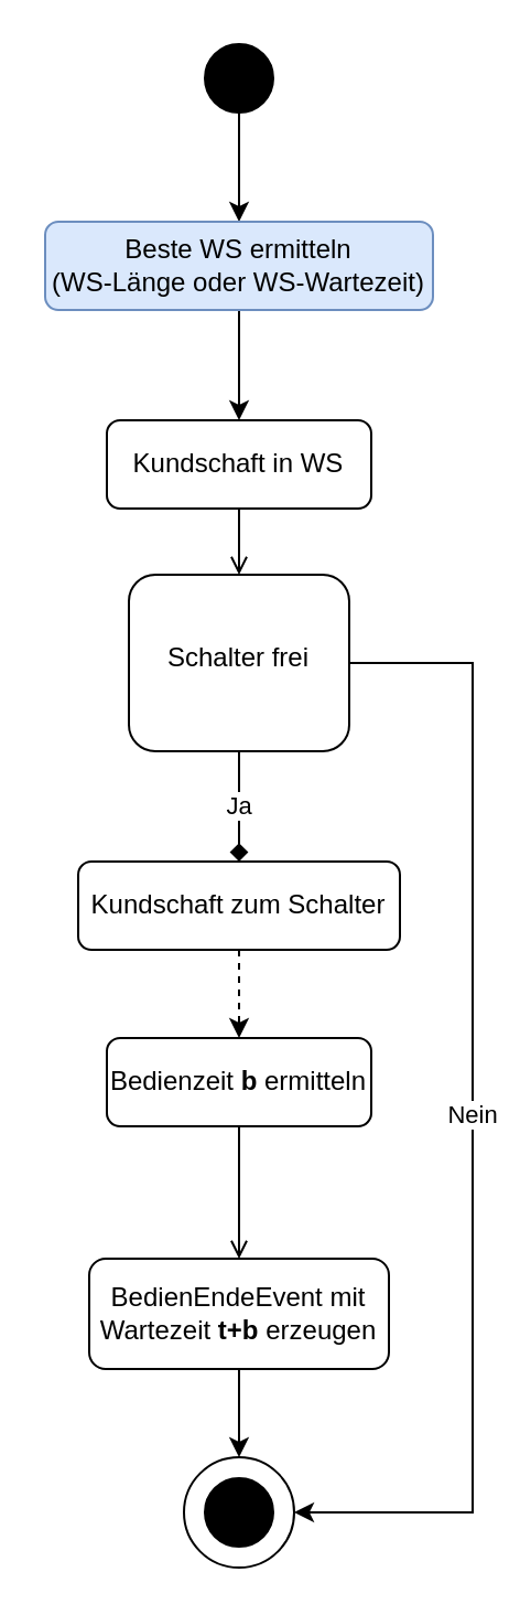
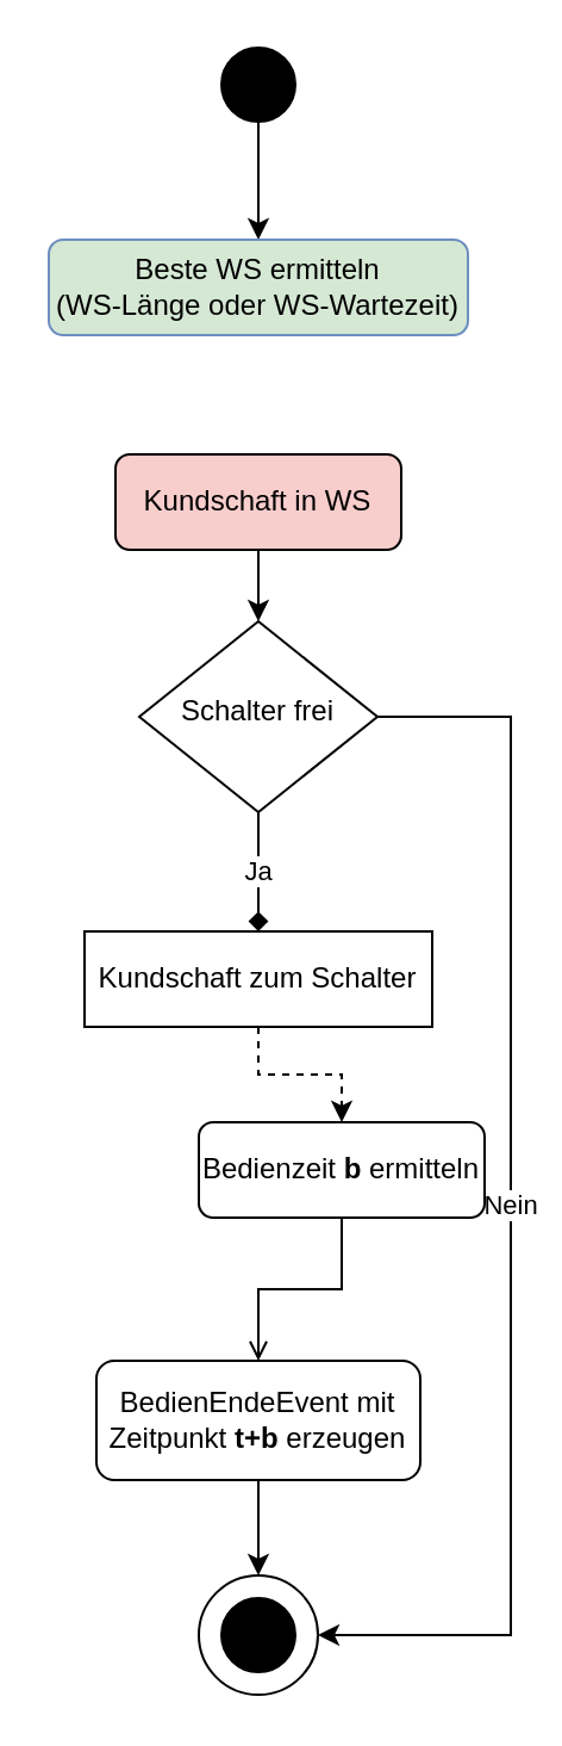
  <mxCell id="0" />
  <mxCell id="1" parent="0" />
- <mxCell id="2" style="edgeStyle=orthogonalEdgeStyle;rounded=0;orthogonalLoop=1;jettySize=auto;html=1;exitX=0.5;exitY=1;exitDx=0;exitDy=0;endArrow=open;" edge="1" parent="1" source="3" target="12"><mxGeometry relative="1" as="geometry" /></mxCell>
- <mxCell id="3" value="Kundschaft in WS" style="rounded=1;whiteSpace=wrap;html=1;fontSize=12;glass=0;strokeWidth=1;shadow=0;" parent="1" vertex="1"><mxGeometry x="48" y="190" width="120" height="40" as="geometry" /></mxCell>
+ <mxCell id="2" style="edgeStyle=orthogonalEdgeStyle;rounded=0;orthogonalLoop=1;jettySize=auto;html=1;exitX=0.5;exitY=1;exitDx=0;exitDy=0;" edge="1" parent="1" source="3" target="12"><mxGeometry relative="1" as="geometry" /></mxCell>
+ <mxCell id="3" value="Kundschaft in WS" style="rounded=1;whiteSpace=wrap;html=1;fontSize=12;glass=0;strokeWidth=1;shadow=0;fillColor=#f8cecc;" parent="1" vertex="1"><mxGeometry x="48" y="190" width="120" height="40" as="geometry" /></mxCell>
  <mxCell id="4" style="edgeStyle=orthogonalEdgeStyle;rounded=0;orthogonalLoop=1;jettySize=auto;html=1;exitX=0.5;exitY=1;exitDx=0;exitDy=0;exitPerimeter=0;entryX=0.5;entryY=0;entryDx=0;entryDy=0;" edge="1" parent="1" source="5" target="9"><mxGeometry relative="1" as="geometry" /></mxCell>
  <mxCell id="5" value="" style="strokeWidth=2;html=1;shape=mxgraph.flowchart.start_2;whiteSpace=wrap;fillColor=#000000;" vertex="1" parent="1"><mxGeometry x="93" y="20" width="30" height="30" as="geometry" /></mxCell>
  <mxCell id="6" style="edgeStyle=orthogonalEdgeStyle;rounded=0;orthogonalLoop=1;jettySize=auto;html=1;exitX=0.5;exitY=1;exitDx=0;exitDy=0;entryX=0.5;entryY=0;entryDx=0;entryDy=0;dashed=1;" edge="1" parent="1" source="7" target="14"><mxGeometry relative="1" as="geometry" /></mxCell>
- <mxCell id="7" value="Kundschaft zum Schalter" style="rounded=1;whiteSpace=wrap;html=1;fontSize=12;glass=0;strokeWidth=1;shadow=0;" vertex="1" parent="1"><mxGeometry x="35" y="390" width="146" height="40" as="geometry" /></mxCell>
- <mxCell id="8" style="edgeStyle=orthogonalEdgeStyle;rounded=0;orthogonalLoop=1;jettySize=auto;html=1;exitX=0.5;exitY=1;exitDx=0;exitDy=0;entryX=0.5;entryY=0;entryDx=0;entryDy=0;" edge="1" parent="1" source="9" target="3"><mxGeometry relative="1" as="geometry" /></mxCell>
- <mxCell id="9" value="Beste WS ermitteln&lt;br&gt;(WS-Länge oder WS-Wartezeit)" style="rounded=1;whiteSpace=wrap;html=1;fontSize=12;glass=0;strokeWidth=1;shadow=0;fillColor=#dae8fc;strokeColor=#6c8ebf;" vertex="1" parent="1"><mxGeometry x="20" y="100" width="176" height="40" as="geometry" /></mxCell>
+ <mxCell id="7" value="Kundschaft zum Schalter" style="whiteSpace=wrap;html=1;fontSize=12;glass=0;strokeWidth=1;shadow=0;rounded=0;" vertex="1" parent="1"><mxGeometry x="35" y="390" width="146" height="40" as="geometry" /></mxCell>
+ <mxCell id="9" value="Beste WS ermitteln&lt;br&gt;(WS-Länge oder WS-Wartezeit)" style="rounded=1;whiteSpace=wrap;html=1;fontSize=12;glass=0;strokeWidth=1;shadow=0;fillColor=#d5e8d4;strokeColor=#6c8ebf;" vertex="1" parent="1"><mxGeometry x="20" y="100" width="176" height="40" as="geometry" /></mxCell>
  <mxCell id="10" value="Ja" style="edgeStyle=orthogonalEdgeStyle;rounded=0;orthogonalLoop=1;jettySize=auto;html=1;exitX=0.5;exitY=1;exitDx=0;exitDy=0;entryX=0.5;entryY=0;entryDx=0;entryDy=0;endArrow=diamond;" edge="1" parent="1" source="12" target="7"><mxGeometry relative="1" as="geometry" /></mxCell>
  <mxCell id="11" value="Nein" style="edgeStyle=orthogonalEdgeStyle;rounded=0;orthogonalLoop=1;jettySize=auto;html=1;exitX=1;exitY=0.5;exitDx=0;exitDy=0;entryX=1;entryY=0.5;entryDx=0;entryDy=0;entryPerimeter=0;" edge="1" parent="1" source="12" target="18"><mxGeometry relative="1" as="geometry"><Array as="points"><mxPoint x="214" y="300" /><mxPoint x="214" y="685" /></Array></mxGeometry></mxCell>
- <mxCell id="12" value="Schalter frei" style="whiteSpace=wrap;html=1;shadow=0;fontFamily=Helvetica;fontSize=12;align=center;strokeWidth=1;spacing=6;spacingTop=-4;rounded=1;" vertex="1" parent="1"><mxGeometry x="58" y="260" width="100" height="80" as="geometry" /></mxCell>
+ <mxCell id="12" value="Schalter frei" style="rhombus;whiteSpace=wrap;html=1;shadow=0;fontFamily=Helvetica;fontSize=12;align=center;strokeWidth=1;spacing=6;spacingTop=-4;" vertex="1" parent="1"><mxGeometry x="58" y="260" width="100" height="80" as="geometry" /></mxCell>
  <mxCell id="13" style="edgeStyle=orthogonalEdgeStyle;rounded=0;orthogonalLoop=1;jettySize=auto;html=1;exitX=0.5;exitY=1;exitDx=0;exitDy=0;entryX=0.5;entryY=0;entryDx=0;entryDy=0;endArrow=open;" edge="1" parent="1" source="14" target="16"><mxGeometry relative="1" as="geometry" /></mxCell>
- <mxCell id="14" value="Bedienzeit &lt;b&gt;b&lt;/b&gt; ermitteln" style="rounded=1;whiteSpace=wrap;html=1;fontSize=12;glass=0;strokeWidth=1;shadow=0;" vertex="1" parent="1"><mxGeometry x="48" y="470" width="120" height="40" as="geometry" /></mxCell>
+ <mxCell id="14" value="Bedienzeit &lt;b&gt;b&lt;/b&gt; ermitteln" style="rounded=1;whiteSpace=wrap;html=1;fontSize=12;glass=0;strokeWidth=1;shadow=0;" vertex="1" parent="1"><mxGeometry x="83" y="470" width="120" height="40" as="geometry" /></mxCell>
  <mxCell id="15" style="edgeStyle=orthogonalEdgeStyle;rounded=0;orthogonalLoop=1;jettySize=auto;html=1;exitX=0.5;exitY=1;exitDx=0;exitDy=0;entryX=0.5;entryY=0;entryDx=0;entryDy=0;entryPerimeter=0;" edge="1" parent="1" source="16" target="18"><mxGeometry relative="1" as="geometry" /></mxCell>
- <mxCell id="16" value="BedienEndeEvent mit Wartezeit &lt;b&gt;t+b&lt;/b&gt; erzeugen" style="rounded=1;whiteSpace=wrap;html=1;fontSize=12;glass=0;strokeWidth=1;shadow=0;" vertex="1" parent="1"><mxGeometry x="40" y="570" width="136" height="50" as="geometry" /></mxCell>
+ <mxCell id="16" value="BedienEndeEvent mit Zeitpunkt &lt;b&gt;t+b&lt;/b&gt; erzeugen" style="rounded=1;whiteSpace=wrap;html=1;fontSize=12;glass=0;strokeWidth=1;shadow=0;" vertex="1" parent="1"><mxGeometry x="40" y="570" width="136" height="50" as="geometry" /></mxCell>
  <mxCell id="17" value="" style="strokeWidth=2;html=1;shape=mxgraph.flowchart.start_2;whiteSpace=wrap;fillColor=#000000;" vertex="1" parent="1"><mxGeometry x="93" y="670" width="30" height="30" as="geometry" /></mxCell>
  <mxCell id="18" value="" style="strokeWidth=1;html=1;shape=mxgraph.flowchart.start_2;whiteSpace=wrap;fillColor=none;" vertex="1" parent="1"><mxGeometry x="83" y="660" width="50" height="50" as="geometry" /></mxCell>
